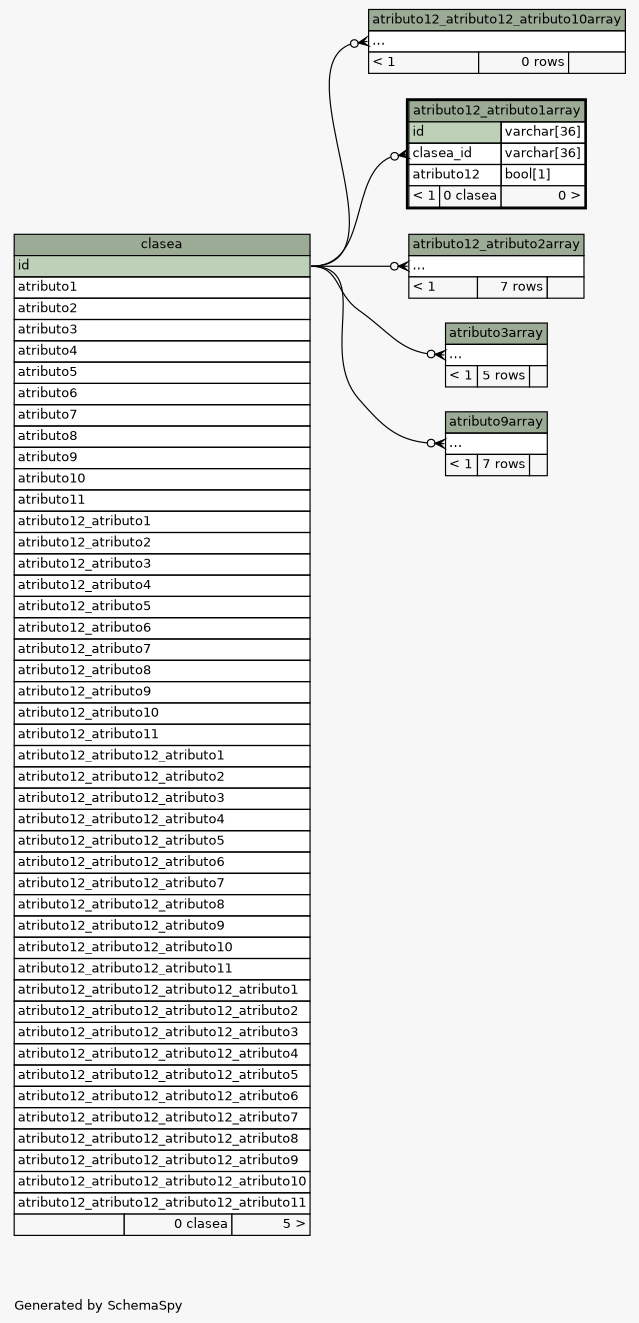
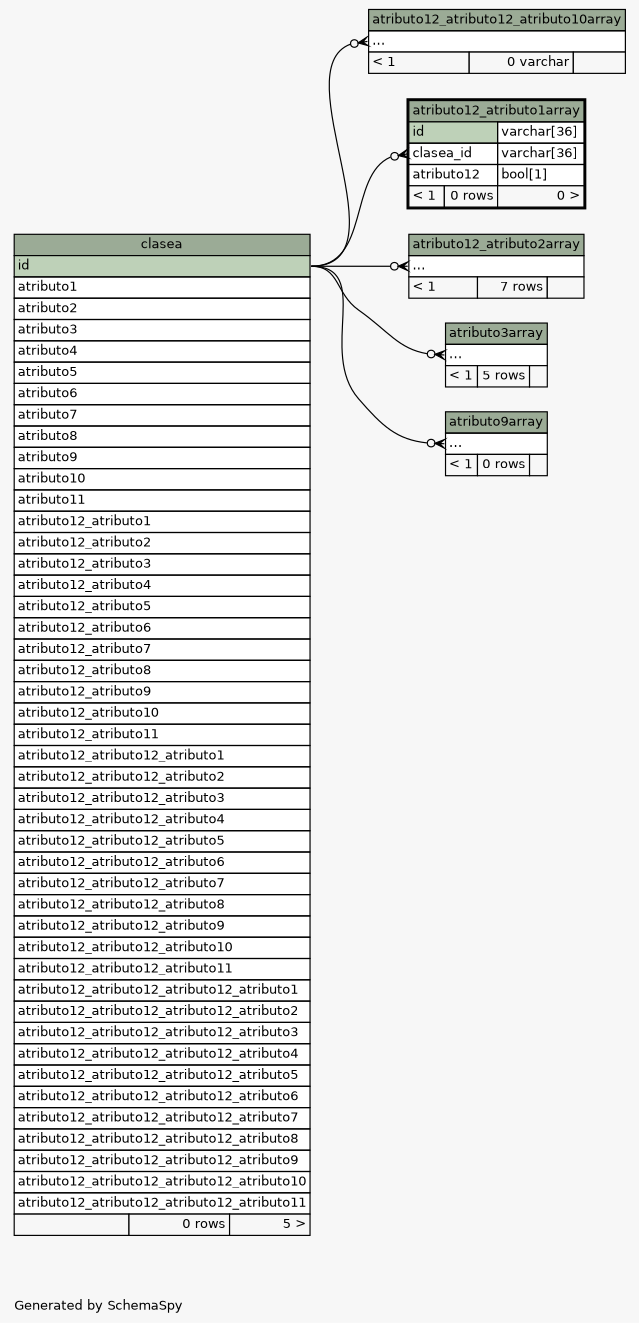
  digraph {
    bgcolor="#f7f7f7"
    fontname=Helvetica
    fontsize=11
    label="\nGenerated by SchemaSpy"
    labeljust=l
    nodesep=0.18
    rankdir=RL
    ranksep=0.46
    node [fontname=Helvetica fontsize=11 shape=plaintext]
    edge [arrowhead=none arrowsize=0.8 arrowtail=crowodot dir=back headport="id:e" tailport="elipses:w"]
-   n1 [label=<     <TABLE BORDER="0" CELLBORDER="1" CELLSPACING="0" BGCOLOR="#ffffff">       <TR><TD COLSPAN="3" BGCOLOR="#9bab96" ALIGN="CENTER">atributo12_atributo12_atributo10array</TD></TR>       <TR><TD PORT="elipses" COLSPAN="3" ALIGN="LEFT">...</TD></TR>       <TR><TD ALIGN="LEFT" BGCOLOR="#f7f7f7">&lt; 1</TD><TD ALIGN="RIGHT" BGCOLOR="#f7f7f7">0 rows</TD><TD ALIGN="RIGHT" BGCOLOR="#f7f7f7">  </TD></TR>     </TABLE>>]
-   n2 [label=<     <TABLE BORDER="0" CELLBORDER="1" CELLSPACING="0" BGCOLOR="#ffffff">       <TR><TD COLSPAN="3" BGCOLOR="#9bab96" ALIGN="CENTER">clasea</TD></TR>       <TR><TD PORT="id" COLSPAN="3" BGCOLOR="#bed1b8" ALIGN="LEFT">id</TD></TR>       <TR><TD PORT="atributo1" COLSPAN="3" ALIGN="LEFT">atributo1</TD></TR>       <TR><TD PORT="atributo2" COLSPAN="3" ALIGN="LEFT">atributo2</TD></TR>       <TR><TD PORT="atributo3" COLSPAN="3" ALIGN="LEFT">atributo3</TD></TR>       <TR><TD PORT="atributo4" COLSPAN="3" ALIGN="LEFT">atributo4</TD></TR>       <TR><TD PORT="atributo5" COLSPAN="3" ALIGN="LEFT">atributo5</TD></TR>       <TR><TD PORT="atributo6" COLSPAN="3" ALIGN="LEFT">atributo6</TD></TR>       <TR><TD PORT="atributo7" COLSPAN="3" ALIGN="LEFT">atributo7</TD></TR>       <TR><TD PORT="atributo8" COLSPAN="3" ALIGN="LEFT">atributo8</TD></TR>       <TR><TD PORT="atributo9" COLSPAN="3" ALIGN="LEFT">atributo9</TD></TR>       <TR><TD PORT="atributo10" COLSPAN="3" ALIGN="LEFT">atributo10</TD></TR>       <TR><TD PORT="atributo11" COLSPAN="3" ALIGN="LEFT">atributo11</TD></TR>       <TR><TD PORT="atributo12_atributo1" COLSPAN="3" ALIGN="LEFT">atributo12_atributo1</TD></TR>       <TR><TD PORT="atributo12_atributo2" COLSPAN="3" ALIGN="LEFT">atributo12_atributo2</TD></TR>       <TR><TD PORT="atributo12_atributo3" COLSPAN="3" ALIGN="LEFT">atributo12_atributo3</TD></TR>       <TR><TD PORT="atributo12_atributo4" COLSPAN="3" ALIGN="LEFT">atributo12_atributo4</TD></TR>       <TR><TD PORT="atributo12_atributo5" COLSPAN="3" ALIGN="LEFT">atributo12_atributo5</TD></TR>       <TR><TD PORT="atributo12_atributo6" COLSPAN="3" ALIGN="LEFT">atributo12_atributo6</TD></TR>       <TR><TD PORT="atributo12_atributo7" COLSPAN="3" ALIGN="LEFT">atributo12_atributo7</TD></TR>       <TR><TD PORT="atributo12_atributo8" COLSPAN="3" ALIGN="LEFT">atributo12_atributo8</TD></TR>       <TR><TD PORT="atributo12_atributo9" COLSPAN="3" ALIGN="LEFT">atributo12_atributo9</TD></TR>       <TR><TD PORT="atributo12_atributo10" COLSPAN="3" ALIGN="LEFT">atributo12_atributo10</TD></TR>       <TR><TD PORT="atributo12_atributo11" COLSPAN="3" ALIGN="LEFT">atributo12_atributo11</TD></TR>       <TR><TD PORT="atributo12_atributo12_atributo1" COLSPAN="3" ALIGN="LEFT">atributo12_atributo12_atributo1</TD></TR>       <TR><TD PORT="atributo12_atributo12_atributo2" COLSPAN="3" ALIGN="LEFT">atributo12_atributo12_atributo2</TD></TR>       <TR><TD PORT="atributo12_atributo12_atributo3" COLSPAN="3" ALIGN="LEFT">atributo12_atributo12_atributo3</TD></TR>       <TR><TD PORT="atributo12_atributo12_atributo4" COLSPAN="3" ALIGN="LEFT">atributo12_atributo12_atributo4</TD></TR>       <TR><TD PORT="atributo12_atributo12_atributo5" COLSPAN="3" ALIGN="LEFT">atributo12_atributo12_atributo5</TD></TR>       <TR><TD PORT="atributo12_atributo12_atributo6" COLSPAN="3" ALIGN="LEFT">atributo12_atributo12_atributo6</TD></TR>       <TR><TD PORT="atributo12_atributo12_atributo7" COLSPAN="3" ALIGN="LEFT">atributo12_atributo12_atributo7</TD></TR>       <TR><TD PORT="atributo12_atributo12_atributo8" COLSPAN="3" ALIGN="LEFT">atributo12_atributo12_atributo8</TD></TR>       <TR><TD PORT="atributo12_atributo12_atributo9" COLSPAN="3" ALIGN="LEFT">atributo12_atributo12_atributo9</TD></TR>       <TR><TD PORT="atributo12_atributo12_atributo10" COLSPAN="3" ALIGN="LEFT">atributo12_atributo12_atributo10</TD></TR>       <TR><TD PORT="atributo12_atributo12_atributo11" COLSPAN="3" ALIGN="LEFT">atributo12_atributo12_atributo11</TD></TR>       <TR><TD PORT="atributo12_atributo12_atributo12_atributo1" COLSPAN="3" ALIGN="LEFT">atributo12_atributo12_atributo12_atributo1</TD></TR>       <TR><TD PORT="atributo12_atributo12_atributo12_atributo2" COLSPAN="3" ALIGN="LEFT">atributo12_atributo12_atributo12_atributo2</TD></TR>       <TR><TD PORT="atributo12_atributo12_atributo12_atributo3" COLSPAN="3" ALIGN="LEFT">atributo12_atributo12_atributo12_atributo3</TD></TR>       <TR><TD PORT="atributo12_atributo12_atributo12_atributo4" COLSPAN="3" ALIGN="LEFT">atributo12_atributo12_atributo12_atributo4</TD></TR>       <TR><TD PORT="atributo12_atributo12_atributo12_atributo5" COLSPAN="3" ALIGN="LEFT">atributo12_atributo12_atributo12_atributo5</TD></TR>       <TR><TD PORT="atributo12_atributo12_atributo12_atributo6" COLSPAN="3" ALIGN="LEFT">atributo12_atributo12_atributo12_atributo6</TD></TR>       <TR><TD PORT="atributo12_atributo12_atributo12_atributo7" COLSPAN="3" ALIGN="LEFT">atributo12_atributo12_atributo12_atributo7</TD></TR>       <TR><TD PORT="atributo12_atributo12_atributo12_atributo8" COLSPAN="3" ALIGN="LEFT">atributo12_atributo12_atributo12_atributo8</TD></TR>       <TR><TD PORT="atributo12_atributo12_atributo12_atributo9" COLSPAN="3" ALIGN="LEFT">atributo12_atributo12_atributo12_atributo9</TD></TR>       <TR><TD PORT="atributo12_atributo12_atributo12_atributo10" COLSPAN="3" ALIGN="LEFT">atributo12_atributo12_atributo12_atributo10</TD></TR>       <TR><TD PORT="atributo12_atributo12_atributo12_atributo11" COLSPAN="3" ALIGN="LEFT">atributo12_atributo12_atributo12_atributo11</TD></TR>       <TR><TD ALIGN="LEFT" BGCOLOR="#f7f7f7">  </TD><TD ALIGN="RIGHT" BGCOLOR="#f7f7f7">0 clasea</TD><TD ALIGN="RIGHT" BGCOLOR="#f7f7f7">5 &gt;</TD></TR>     </TABLE>>]
-   n3 [label=<     <TABLE BORDER="2" CELLBORDER="1" CELLSPACING="0" BGCOLOR="#ffffff">       <TR><TD COLSPAN="3" BGCOLOR="#9bab96" ALIGN="CENTER">atributo12_atributo1array</TD></TR>       <TR><TD PORT="id" COLSPAN="2" BGCOLOR="#bed1b8" ALIGN="LEFT">id</TD><TD PORT="id.type" ALIGN="LEFT">varchar[36]</TD></TR>       <TR><TD PORT="clasea_id" COLSPAN="2" ALIGN="LEFT">clasea_id</TD><TD PORT="clasea_id.type" ALIGN="LEFT">varchar[36]</TD></TR>       <TR><TD PORT="atributo12" COLSPAN="2" ALIGN="LEFT">atributo12</TD><TD PORT="atributo12.type" ALIGN="LEFT">bool[1]</TD></TR>       <TR><TD ALIGN="LEFT" BGCOLOR="#f7f7f7">&lt; 1</TD><TD ALIGN="RIGHT" BGCOLOR="#f7f7f7">0 clasea</TD><TD ALIGN="RIGHT" BGCOLOR="#f7f7f7">0 &gt;</TD></TR>     </TABLE>>]
+   n1 [label=<     <TABLE BORDER="0" CELLBORDER="1" CELLSPACING="0" BGCOLOR="#ffffff">       <TR><TD COLSPAN="3" BGCOLOR="#9bab96" ALIGN="CENTER">atributo12_atributo12_atributo10array</TD></TR>       <TR><TD PORT="elipses" COLSPAN="3" ALIGN="LEFT">...</TD></TR>       <TR><TD ALIGN="LEFT" BGCOLOR="#f7f7f7">&lt; 1</TD><TD ALIGN="RIGHT" BGCOLOR="#f7f7f7">0 varchar</TD><TD ALIGN="RIGHT" BGCOLOR="#f7f7f7">  </TD></TR>     </TABLE>>]
+   n2 [label=<     <TABLE BORDER="0" CELLBORDER="1" CELLSPACING="0" BGCOLOR="#ffffff">       <TR><TD COLSPAN="3" BGCOLOR="#9bab96" ALIGN="CENTER">clasea</TD></TR>       <TR><TD PORT="id" COLSPAN="3" BGCOLOR="#bed1b8" ALIGN="LEFT">id</TD></TR>       <TR><TD PORT="atributo1" COLSPAN="3" ALIGN="LEFT">atributo1</TD></TR>       <TR><TD PORT="atributo2" COLSPAN="3" ALIGN="LEFT">atributo2</TD></TR>       <TR><TD PORT="atributo3" COLSPAN="3" ALIGN="LEFT">atributo3</TD></TR>       <TR><TD PORT="atributo4" COLSPAN="3" ALIGN="LEFT">atributo4</TD></TR>       <TR><TD PORT="atributo5" COLSPAN="3" ALIGN="LEFT">atributo5</TD></TR>       <TR><TD PORT="atributo6" COLSPAN="3" ALIGN="LEFT">atributo6</TD></TR>       <TR><TD PORT="atributo7" COLSPAN="3" ALIGN="LEFT">atributo7</TD></TR>       <TR><TD PORT="atributo8" COLSPAN="3" ALIGN="LEFT">atributo8</TD></TR>       <TR><TD PORT="atributo9" COLSPAN="3" ALIGN="LEFT">atributo9</TD></TR>       <TR><TD PORT="atributo10" COLSPAN="3" ALIGN="LEFT">atributo10</TD></TR>       <TR><TD PORT="atributo11" COLSPAN="3" ALIGN="LEFT">atributo11</TD></TR>       <TR><TD PORT="atributo12_atributo1" COLSPAN="3" ALIGN="LEFT">atributo12_atributo1</TD></TR>       <TR><TD PORT="atributo12_atributo2" COLSPAN="3" ALIGN="LEFT">atributo12_atributo2</TD></TR>       <TR><TD PORT="atributo12_atributo3" COLSPAN="3" ALIGN="LEFT">atributo12_atributo3</TD></TR>       <TR><TD PORT="atributo12_atributo4" COLSPAN="3" ALIGN="LEFT">atributo12_atributo4</TD></TR>       <TR><TD PORT="atributo12_atributo5" COLSPAN="3" ALIGN="LEFT">atributo12_atributo5</TD></TR>       <TR><TD PORT="atributo12_atributo6" COLSPAN="3" ALIGN="LEFT">atributo12_atributo6</TD></TR>       <TR><TD PORT="atributo12_atributo7" COLSPAN="3" ALIGN="LEFT">atributo12_atributo7</TD></TR>       <TR><TD PORT="atributo12_atributo8" COLSPAN="3" ALIGN="LEFT">atributo12_atributo8</TD></TR>       <TR><TD PORT="atributo12_atributo9" COLSPAN="3" ALIGN="LEFT">atributo12_atributo9</TD></TR>       <TR><TD PORT="atributo12_atributo10" COLSPAN="3" ALIGN="LEFT">atributo12_atributo10</TD></TR>       <TR><TD PORT="atributo12_atributo11" COLSPAN="3" ALIGN="LEFT">atributo12_atributo11</TD></TR>       <TR><TD PORT="atributo12_atributo12_atributo1" COLSPAN="3" ALIGN="LEFT">atributo12_atributo12_atributo1</TD></TR>       <TR><TD PORT="atributo12_atributo12_atributo2" COLSPAN="3" ALIGN="LEFT">atributo12_atributo12_atributo2</TD></TR>       <TR><TD PORT="atributo12_atributo12_atributo3" COLSPAN="3" ALIGN="LEFT">atributo12_atributo12_atributo3</TD></TR>       <TR><TD PORT="atributo12_atributo12_atributo4" COLSPAN="3" ALIGN="LEFT">atributo12_atributo12_atributo4</TD></TR>       <TR><TD PORT="atributo12_atributo12_atributo5" COLSPAN="3" ALIGN="LEFT">atributo12_atributo12_atributo5</TD></TR>       <TR><TD PORT="atributo12_atributo12_atributo6" COLSPAN="3" ALIGN="LEFT">atributo12_atributo12_atributo6</TD></TR>       <TR><TD PORT="atributo12_atributo12_atributo7" COLSPAN="3" ALIGN="LEFT">atributo12_atributo12_atributo7</TD></TR>       <TR><TD PORT="atributo12_atributo12_atributo8" COLSPAN="3" ALIGN="LEFT">atributo12_atributo12_atributo8</TD></TR>       <TR><TD PORT="atributo12_atributo12_atributo9" COLSPAN="3" ALIGN="LEFT">atributo12_atributo12_atributo9</TD></TR>       <TR><TD PORT="atributo12_atributo12_atributo10" COLSPAN="3" ALIGN="LEFT">atributo12_atributo12_atributo10</TD></TR>       <TR><TD PORT="atributo12_atributo12_atributo11" COLSPAN="3" ALIGN="LEFT">atributo12_atributo12_atributo11</TD></TR>       <TR><TD PORT="atributo12_atributo12_atributo12_atributo1" COLSPAN="3" ALIGN="LEFT">atributo12_atributo12_atributo12_atributo1</TD></TR>       <TR><TD PORT="atributo12_atributo12_atributo12_atributo2" COLSPAN="3" ALIGN="LEFT">atributo12_atributo12_atributo12_atributo2</TD></TR>       <TR><TD PORT="atributo12_atributo12_atributo12_atributo3" COLSPAN="3" ALIGN="LEFT">atributo12_atributo12_atributo12_atributo3</TD></TR>       <TR><TD PORT="atributo12_atributo12_atributo12_atributo4" COLSPAN="3" ALIGN="LEFT">atributo12_atributo12_atributo12_atributo4</TD></TR>       <TR><TD PORT="atributo12_atributo12_atributo12_atributo5" COLSPAN="3" ALIGN="LEFT">atributo12_atributo12_atributo12_atributo5</TD></TR>       <TR><TD PORT="atributo12_atributo12_atributo12_atributo6" COLSPAN="3" ALIGN="LEFT">atributo12_atributo12_atributo12_atributo6</TD></TR>       <TR><TD PORT="atributo12_atributo12_atributo12_atributo7" COLSPAN="3" ALIGN="LEFT">atributo12_atributo12_atributo12_atributo7</TD></TR>       <TR><TD PORT="atributo12_atributo12_atributo12_atributo8" COLSPAN="3" ALIGN="LEFT">atributo12_atributo12_atributo12_atributo8</TD></TR>       <TR><TD PORT="atributo12_atributo12_atributo12_atributo9" COLSPAN="3" ALIGN="LEFT">atributo12_atributo12_atributo12_atributo9</TD></TR>       <TR><TD PORT="atributo12_atributo12_atributo12_atributo10" COLSPAN="3" ALIGN="LEFT">atributo12_atributo12_atributo12_atributo10</TD></TR>       <TR><TD PORT="atributo12_atributo12_atributo12_atributo11" COLSPAN="3" ALIGN="LEFT">atributo12_atributo12_atributo12_atributo11</TD></TR>       <TR><TD ALIGN="LEFT" BGCOLOR="#f7f7f7">  </TD><TD ALIGN="RIGHT" BGCOLOR="#f7f7f7">0 rows</TD><TD ALIGN="RIGHT" BGCOLOR="#f7f7f7">5 &gt;</TD></TR>     </TABLE>>]
+   n3 [label=<     <TABLE BORDER="2" CELLBORDER="1" CELLSPACING="0" BGCOLOR="#ffffff">       <TR><TD COLSPAN="3" BGCOLOR="#9bab96" ALIGN="CENTER">atributo12_atributo1array</TD></TR>       <TR><TD PORT="id" COLSPAN="2" BGCOLOR="#bed1b8" ALIGN="LEFT">id</TD><TD PORT="id.type" ALIGN="LEFT">varchar[36]</TD></TR>       <TR><TD PORT="clasea_id" COLSPAN="2" ALIGN="LEFT">clasea_id</TD><TD PORT="clasea_id.type" ALIGN="LEFT">varchar[36]</TD></TR>       <TR><TD PORT="atributo12" COLSPAN="2" ALIGN="LEFT">atributo12</TD><TD PORT="atributo12.type" ALIGN="LEFT">bool[1]</TD></TR>       <TR><TD ALIGN="LEFT" BGCOLOR="#f7f7f7">&lt; 1</TD><TD ALIGN="RIGHT" BGCOLOR="#f7f7f7">0 rows</TD><TD ALIGN="RIGHT" BGCOLOR="#f7f7f7">0 &gt;</TD></TR>     </TABLE>>]
    n4 [label=<     <TABLE BORDER="0" CELLBORDER="1" CELLSPACING="0" BGCOLOR="#ffffff">       <TR><TD COLSPAN="3" BGCOLOR="#9bab96" ALIGN="CENTER">atributo12_atributo2array</TD></TR>       <TR><TD PORT="elipses" COLSPAN="3" ALIGN="LEFT">...</TD></TR>       <TR><TD ALIGN="LEFT" BGCOLOR="#f7f7f7">&lt; 1</TD><TD ALIGN="RIGHT" BGCOLOR="#f7f7f7">7 rows</TD><TD ALIGN="RIGHT" BGCOLOR="#f7f7f7">  </TD></TR>     </TABLE>>]
    n5 [label=<     <TABLE BORDER="0" CELLBORDER="1" CELLSPACING="0" BGCOLOR="#ffffff">       <TR><TD COLSPAN="3" BGCOLOR="#9bab96" ALIGN="CENTER">atributo3array</TD></TR>       <TR><TD PORT="elipses" COLSPAN="3" ALIGN="LEFT">...</TD></TR>       <TR><TD ALIGN="LEFT" BGCOLOR="#f7f7f7">&lt; 1</TD><TD ALIGN="RIGHT" BGCOLOR="#f7f7f7">5 rows</TD><TD ALIGN="RIGHT" BGCOLOR="#f7f7f7">  </TD></TR>     </TABLE>>]
-   n6 [label=<     <TABLE BORDER="0" CELLBORDER="1" CELLSPACING="0" BGCOLOR="#ffffff">       <TR><TD COLSPAN="3" BGCOLOR="#9bab96" ALIGN="CENTER">atributo9array</TD></TR>       <TR><TD PORT="elipses" COLSPAN="3" ALIGN="LEFT">...</TD></TR>       <TR><TD ALIGN="LEFT" BGCOLOR="#f7f7f7">&lt; 1</TD><TD ALIGN="RIGHT" BGCOLOR="#f7f7f7">7 rows</TD><TD ALIGN="RIGHT" BGCOLOR="#f7f7f7">  </TD></TR>     </TABLE>>]
+   n6 [label=<     <TABLE BORDER="0" CELLBORDER="1" CELLSPACING="0" BGCOLOR="#ffffff">       <TR><TD COLSPAN="3" BGCOLOR="#9bab96" ALIGN="CENTER">atributo9array</TD></TR>       <TR><TD PORT="elipses" COLSPAN="3" ALIGN="LEFT">...</TD></TR>       <TR><TD ALIGN="LEFT" BGCOLOR="#f7f7f7">&lt; 1</TD><TD ALIGN="RIGHT" BGCOLOR="#f7f7f7">0 rows</TD><TD ALIGN="RIGHT" BGCOLOR="#f7f7f7">  </TD></TR>     </TABLE>>]
    n1 -> n2
    n3 -> n2 [tailport="clasea_id:w"]
    n4 -> n2
    n5 -> n2
    n6 -> n2
  }
